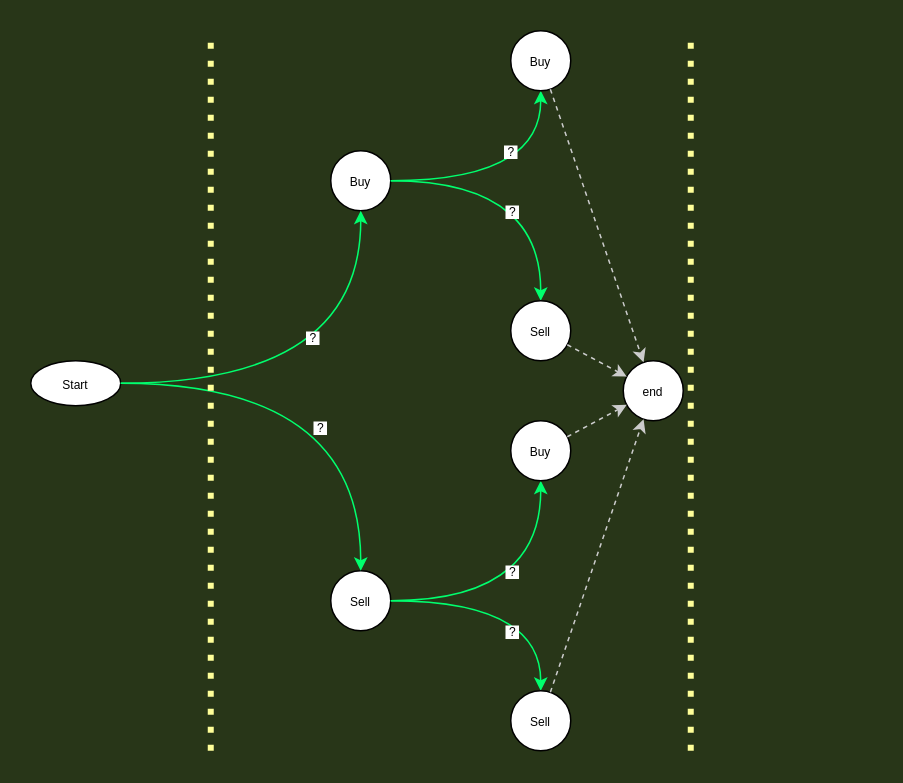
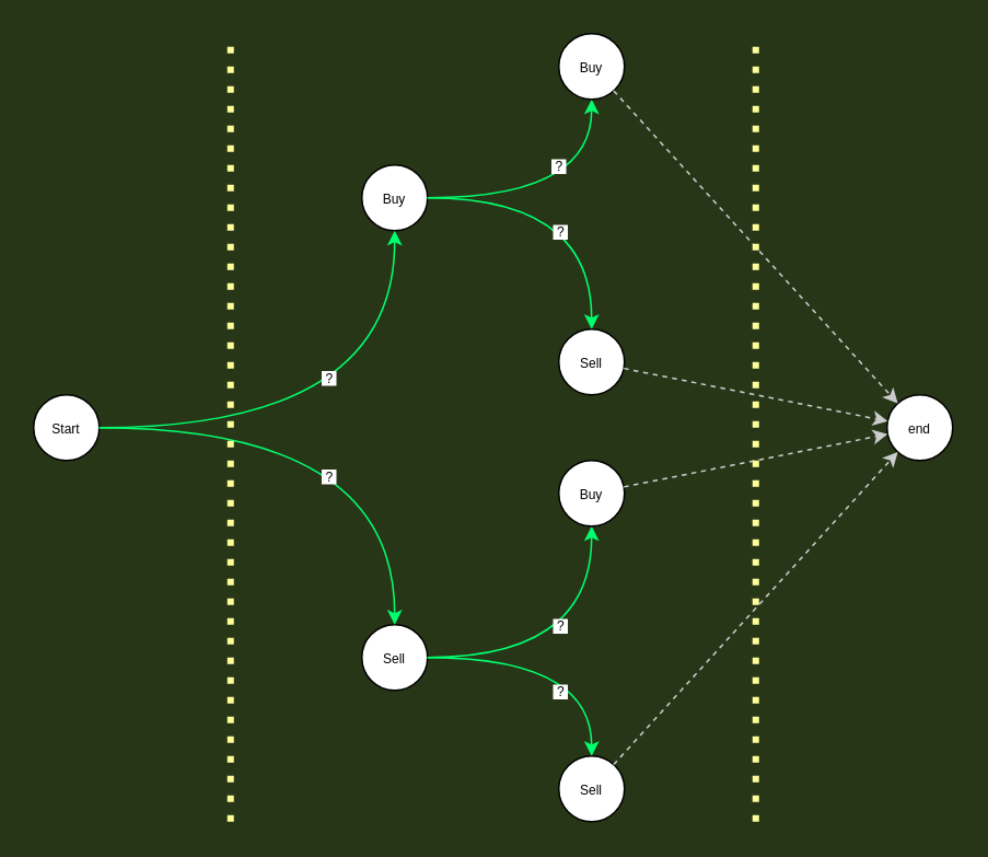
  <mxCell id="0" />
  <mxCell id="1" parent="0" />
- <mxCell id="2" value="&lt;font style=&quot;font-size: 8px;&quot;&gt;Start&lt;/font&gt;" style="ellipse;whiteSpace=wrap;html=1;aspect=fixed;" vertex="1" parent="1"><mxGeometry x="20" y="240" width="60" height="30" as="geometry" /></mxCell>
+ <mxCell id="2" value="&lt;font style=&quot;font-size: 8px;&quot;&gt;Start&lt;/font&gt;" style="ellipse;whiteSpace=wrap;html=1;aspect=fixed;" vertex="1" parent="1"><mxGeometry x="20" y="240" width="40" height="40" as="geometry" /></mxCell>
  <mxCell id="3" value="&lt;font style=&quot;font-size: 8px;&quot;&gt;Buy&lt;/font&gt;" style="ellipse;whiteSpace=wrap;html=1;aspect=fixed;container=0;" vertex="1" parent="1"><mxGeometry x="220" y="100" width="40" height="40" as="geometry" /></mxCell>
  <mxCell id="4" value="&amp;nbsp;?&amp;nbsp;" style="edgeStyle=orthogonalEdgeStyle;rounded=0;orthogonalLoop=1;jettySize=auto;html=1;fontSize=8;fillColor=#ffe6cc;strokeColor=#00FF6E;curved=1;" edge="1" parent="1" source="2" target="3"><mxGeometry x="-0.067" y="30" relative="1" as="geometry"><mxPoint as="offset" /></mxGeometry></mxCell>
  <mxCell id="5" style="edgeStyle=orthogonalEdgeStyle;curved=1;rounded=0;orthogonalLoop=1;jettySize=auto;html=1;strokeColor=#00FF6E;fontSize=8;" edge="1" parent="1" source="3" target="17"><mxGeometry relative="1" as="geometry" /></mxCell>
  <mxCell id="6" value="&amp;nbsp;?&amp;nbsp;" style="edgeLabel;html=1;align=center;verticalAlign=middle;resizable=0;points=[];fontSize=8;" vertex="1" connectable="0" parent="5"><mxGeometry x="0.005" y="-1" relative="1" as="geometry"><mxPoint x="-1" y="-21" as="offset" /></mxGeometry></mxCell>
  <mxCell id="7" style="edgeStyle=orthogonalEdgeStyle;curved=1;rounded=0;orthogonalLoop=1;jettySize=auto;html=1;strokeColor=#00FF6E;fontSize=8;" edge="1" parent="1" source="3" target="19"><mxGeometry relative="1" as="geometry" /></mxCell>
  <mxCell id="8" value="&amp;nbsp;?&amp;nbsp;" style="edgeLabel;html=1;align=center;verticalAlign=middle;resizable=0;points=[];fontSize=8;" vertex="1" connectable="0" parent="7"><mxGeometry x="0.101" y="-2" relative="1" as="geometry"><mxPoint x="-19" y="18" as="offset" /></mxGeometry></mxCell>
  <mxCell id="9" value="&lt;font style=&quot;font-size: 8px;&quot;&gt;Sell&lt;/font&gt;" style="ellipse;whiteSpace=wrap;html=1;aspect=fixed;" vertex="1" parent="1"><mxGeometry x="220" y="380" width="40" height="40" as="geometry" /></mxCell>
  <mxCell id="10" value="&amp;nbsp;?&amp;nbsp;" style="edgeStyle=orthogonalEdgeStyle;curved=1;rounded=0;orthogonalLoop=1;jettySize=auto;html=1;strokeColor=#00FF6E;fontSize=8;" edge="1" parent="1" source="2" target="9"><mxGeometry x="-0.067" y="-30" relative="1" as="geometry"><mxPoint as="offset" /></mxGeometry></mxCell>
  <mxCell id="11" style="edgeStyle=orthogonalEdgeStyle;curved=1;rounded=0;orthogonalLoop=1;jettySize=auto;html=1;strokeColor=#00FF6E;fontSize=8;" edge="1" parent="1" source="9" target="21"><mxGeometry relative="1" as="geometry" /></mxCell>
  <mxCell id="12" value="&amp;nbsp;?&amp;nbsp;" style="edgeLabel;html=1;align=center;verticalAlign=middle;resizable=0;points=[];fontSize=8;" vertex="1" connectable="0" parent="11"><mxGeometry x="0.032" y="1" relative="1" as="geometry"><mxPoint x="-13" y="-19" as="offset" /></mxGeometry></mxCell>
  <mxCell id="13" style="edgeStyle=orthogonalEdgeStyle;curved=1;rounded=0;orthogonalLoop=1;jettySize=auto;html=1;strokeColor=#00FF6E;fontSize=8;" edge="1" parent="1" source="9" target="23"><mxGeometry relative="1" as="geometry" /></mxCell>
  <mxCell id="14" value="&amp;nbsp;?&amp;nbsp;" style="edgeLabel;html=1;align=center;verticalAlign=middle;resizable=0;points=[];fontSize=8;" vertex="1" connectable="0" parent="13"><mxGeometry x="-0.012" y="-1" relative="1" as="geometry"><mxPoint x="1" y="19" as="offset" /></mxGeometry></mxCell>
  <mxCell id="15" value="" style="endArrow=none;dashed=1;html=1;dashPattern=1 2;strokeWidth=4;rounded=0;strokeColor=#FFFF99;fontSize=8;" edge="1" parent="1"><mxGeometry width="50" height="50" relative="1" as="geometry"><mxPoint x="140" y="500" as="sourcePoint" /><mxPoint x="140" y="20" as="targetPoint" /></mxGeometry></mxCell>
- <mxCell id="16" value="&lt;font style=&quot;font-size: 8px;&quot;&gt;end&lt;/font&gt;" style="ellipse;whiteSpace=wrap;html=1;aspect=fixed;container=0;" vertex="1" parent="1"><mxGeometry x="415" y="240" width="40" height="40" as="geometry" /></mxCell>
+ <mxCell id="16" value="&lt;font style=&quot;font-size: 8px;&quot;&gt;end&lt;/font&gt;" style="ellipse;whiteSpace=wrap;html=1;aspect=fixed;container=0;" vertex="1" parent="1"><mxGeometry x="540" y="240" width="40" height="40" as="geometry" /></mxCell>
  <mxCell id="17" value="&lt;font style=&quot;font-size: 8px;&quot;&gt;Buy&lt;/font&gt;" style="ellipse;whiteSpace=wrap;html=1;aspect=fixed;container=0;" vertex="1" parent="1"><mxGeometry x="340" y="20" width="40" height="40" as="geometry" /></mxCell>
  <mxCell id="18" style="rounded=0;orthogonalLoop=1;jettySize=auto;html=1;strokeColor=#CCCCCC;fontSize=8;dashed=1;" edge="1" parent="1" source="17" target="16"><mxGeometry relative="1" as="geometry" /></mxCell>
  <mxCell id="19" value="&lt;font style=&quot;font-size: 8px;&quot;&gt;Sell&lt;/font&gt;" style="ellipse;whiteSpace=wrap;html=1;aspect=fixed;container=0;" vertex="1" parent="1"><mxGeometry x="340" y="200" width="40" height="40" as="geometry" /></mxCell>
  <mxCell id="20" style="rounded=0;orthogonalLoop=1;jettySize=auto;html=1;strokeColor=#CCCCCC;fontSize=8;dashed=1;" edge="1" parent="1" source="19" target="16"><mxGeometry relative="1" as="geometry" /></mxCell>
  <mxCell id="21" value="&lt;font style=&quot;font-size: 8px;&quot;&gt;Buy&lt;/font&gt;" style="ellipse;whiteSpace=wrap;html=1;aspect=fixed;" vertex="1" parent="1"><mxGeometry x="340" y="280" width="40" height="40" as="geometry" /></mxCell>
  <mxCell id="22" style="rounded=0;orthogonalLoop=1;jettySize=auto;html=1;strokeColor=#CCCCCC;fontSize=8;dashed=1;" edge="1" parent="1" source="21" target="16"><mxGeometry relative="1" as="geometry" /></mxCell>
  <mxCell id="23" value="&lt;font style=&quot;font-size: 8px;&quot;&gt;Sell&lt;/font&gt;" style="ellipse;whiteSpace=wrap;html=1;aspect=fixed;" vertex="1" parent="1"><mxGeometry x="340" y="460" width="40" height="40" as="geometry" /></mxCell>
  <mxCell id="24" style="rounded=0;orthogonalLoop=1;jettySize=auto;html=1;strokeColor=#CCCCCC;fontSize=8;dashed=1;" edge="1" parent="1" source="23" target="16"><mxGeometry relative="1" as="geometry" /></mxCell>
  <mxCell id="25" value="" style="endArrow=none;dashed=1;html=1;dashPattern=1 2;strokeWidth=4;rounded=0;strokeColor=#FFFF99;fontSize=8;" edge="1" parent="1"><mxGeometry width="50" height="50" relative="1" as="geometry"><mxPoint x="460" y="500" as="sourcePoint" /><mxPoint x="460" y="20" as="targetPoint" /></mxGeometry></mxCell>
